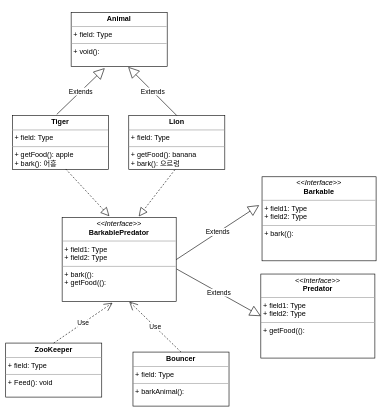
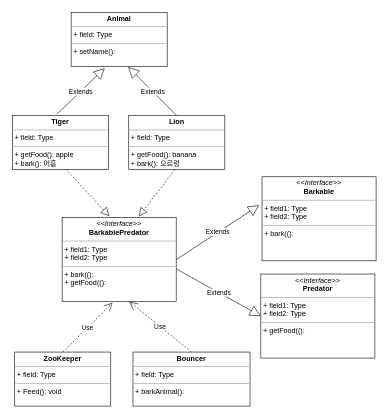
  <mxCell id="0" />
  <mxCell id="1" parent="0" />
  <mxCell id="2" value="&lt;p style=&quot;margin:0px;margin-top:4px;text-align:center;&quot;&gt;&lt;i&gt;&amp;lt;&amp;lt;Interface&amp;gt;&amp;gt;&lt;/i&gt;&lt;br&gt;&lt;b&gt;Predator&lt;/b&gt;&lt;/p&gt;&lt;hr size=&quot;1&quot;&gt;&lt;p style=&quot;margin:0px;margin-left:4px;&quot;&gt;+ field1: Type&lt;br&gt;+ field2: Type&lt;/p&gt;&lt;hr size=&quot;1&quot;&gt;&lt;p style=&quot;margin:0px;margin-left:4px;&quot;&gt;+ getFood(():&amp;nbsp;&lt;br&gt;&lt;br&gt;&lt;/p&gt;" style="verticalAlign=top;align=left;overflow=fill;fontSize=12;fontFamily=Helvetica;html=1;fillColor=none;" vertex="1" parent="1"><mxGeometry x="434" y="456" width="190" height="140" as="geometry" /></mxCell>
  <mxCell id="3" value="&lt;p style=&quot;margin:0px;margin-top:4px;text-align:center;&quot;&gt;&lt;b&gt;Tiger&lt;/b&gt;&lt;/p&gt;&lt;hr size=&quot;1&quot;&gt;&lt;p style=&quot;margin:0px;margin-left:4px;&quot;&gt;+ field: Type&lt;/p&gt;&lt;hr size=&quot;1&quot;&gt;&lt;p style=&quot;margin:0px;margin-left:4px;&quot;&gt;+ getFood(): apple&lt;/p&gt;&lt;p style=&quot;margin:0px;margin-left:4px;&quot;&gt;+ bark(): 어흥&lt;br&gt;&lt;/p&gt;&lt;p style=&quot;margin:0px;margin-left:4px;&quot;&gt;&lt;br&gt;&lt;/p&gt;" style="verticalAlign=top;align=left;overflow=fill;fontSize=12;fontFamily=Helvetica;html=1;fillColor=none;" vertex="1" parent="1"><mxGeometry x="20" y="192" width="160" height="90" as="geometry" /></mxCell>
- <mxCell id="4" value="&lt;p style=&quot;margin:0px;margin-top:4px;text-align:center;&quot;&gt;&lt;b&gt;Animal&lt;/b&gt;&lt;/p&gt;&lt;hr size=&quot;1&quot;&gt;&lt;p style=&quot;margin:0px;margin-left:4px;&quot;&gt;+ field: Type&lt;/p&gt;&lt;hr size=&quot;1&quot;&gt;&lt;p style=&quot;margin:0px;margin-left:4px;&quot;&gt;+ void():&amp;nbsp;&lt;/p&gt;" style="verticalAlign=top;align=left;overflow=fill;fontSize=12;fontFamily=Helvetica;html=1;fillColor=none;" vertex="1" parent="1"><mxGeometry x="118" y="20" width="160" height="90" as="geometry" /></mxCell>
+ <mxCell id="4" value="&lt;p style=&quot;margin:0px;margin-top:4px;text-align:center;&quot;&gt;&lt;b&gt;Animal&lt;/b&gt;&lt;/p&gt;&lt;hr size=&quot;1&quot;&gt;&lt;p style=&quot;margin:0px;margin-left:4px;&quot;&gt;+ field: Type&lt;/p&gt;&lt;hr size=&quot;1&quot;&gt;&lt;p style=&quot;margin:0px;margin-left:4px;&quot;&gt;+ setName():&amp;nbsp;&lt;/p&gt;" style="verticalAlign=top;align=left;overflow=fill;fontSize=12;fontFamily=Helvetica;html=1;fillColor=none;" vertex="1" parent="1"><mxGeometry x="118" y="20" width="160" height="90" as="geometry" /></mxCell>
  <mxCell id="5" value="&lt;p style=&quot;margin:0px;margin-top:4px;text-align:center;&quot;&gt;&lt;b&gt;Lion&lt;/b&gt;&lt;/p&gt;&lt;hr size=&quot;1&quot;&gt;&lt;p style=&quot;margin:0px;margin-left:4px;&quot;&gt;+ field: Type&lt;/p&gt;&lt;hr size=&quot;1&quot;&gt;&lt;p style=&quot;margin:0px;margin-left:4px;&quot;&gt;+ getFood(): banana&lt;/p&gt;&lt;p style=&quot;margin:0px;margin-left:4px;&quot;&gt;+ bark(): 으르렁&lt;br&gt;&lt;/p&gt;" style="verticalAlign=top;align=left;overflow=fill;fontSize=12;fontFamily=Helvetica;html=1;fillColor=none;" vertex="1" parent="1"><mxGeometry x="214" y="192" width="160" height="90" as="geometry" /></mxCell>
  <mxCell id="6" value="Extends" style="endArrow=block;endSize=16;endFill=0;html=1;rounded=0;exitX=0.463;exitY=-0.022;exitDx=0;exitDy=0;exitPerimeter=0;" edge="1" parent="1" source="3"><mxGeometry width="160" relative="1" as="geometry"><mxPoint x="21" y="137" as="sourcePoint" /><mxPoint x="174" y="113" as="targetPoint" /></mxGeometry></mxCell>
  <mxCell id="7" value="Extends" style="endArrow=block;endSize=16;endFill=0;html=1;rounded=0;exitX=0.5;exitY=0;exitDx=0;exitDy=0;" edge="1" parent="1" source="5"><mxGeometry width="160" relative="1" as="geometry"><mxPoint x="92.08" y="203.02" as="sourcePoint" /><mxPoint x="213" y="111" as="targetPoint" /></mxGeometry></mxCell>
- <mxCell id="8" value="&lt;p style=&quot;margin:0px;margin-top:4px;text-align:center;&quot;&gt;&lt;b&gt;ZooKeeper&lt;/b&gt;&lt;/p&gt;&lt;hr size=&quot;1&quot;&gt;&lt;p style=&quot;margin:0px;margin-left:4px;&quot;&gt;+ field: Type&lt;/p&gt;&lt;hr size=&quot;1&quot;&gt;&lt;p style=&quot;margin:0px;margin-left:4px;&quot;&gt;+ Feed(): void&lt;/p&gt;" style="verticalAlign=top;align=left;overflow=fill;fontSize=12;fontFamily=Helvetica;html=1;fillColor=none;" vertex="1" parent="1"><mxGeometry x="9" y="571" width="160" height="90" as="geometry" /></mxCell>
+ <mxCell id="8" value="&lt;p style=&quot;margin:0px;margin-top:4px;text-align:center;&quot;&gt;&lt;b&gt;ZooKeeper&lt;/b&gt;&lt;/p&gt;&lt;hr size=&quot;1&quot;&gt;&lt;p style=&quot;margin:0px;margin-left:4px;&quot;&gt;+ field: Type&lt;/p&gt;&lt;hr size=&quot;1&quot;&gt;&lt;p style=&quot;margin:0px;margin-left:4px;&quot;&gt;+ Feed(): void&lt;/p&gt;" style="verticalAlign=top;align=left;overflow=fill;fontSize=12;fontFamily=Helvetica;html=1;fillColor=none;" vertex="1" parent="1"><mxGeometry x="24" y="586" width="160" height="90" as="geometry" /></mxCell>
  <mxCell id="9" value="Use" style="endArrow=open;endSize=12;dashed=1;html=1;rounded=0;exitX=0.5;exitY=0;exitDx=0;exitDy=0;entryX=0.442;entryY=1.014;entryDx=0;entryDy=0;entryPerimeter=0;" edge="1" parent="1" source="8" target="15"><mxGeometry width="160" relative="1" as="geometry"><mxPoint x="386" y="247" as="sourcePoint" /><mxPoint x="134" y="759" as="targetPoint" /></mxGeometry></mxCell>
- <mxCell id="10" value="&lt;p style=&quot;margin:0px;margin-top:4px;text-align:center;&quot;&gt;&lt;b&gt;Bouncer&lt;/b&gt;&lt;/p&gt;&lt;hr size=&quot;1&quot;&gt;&lt;p style=&quot;margin:0px;margin-left:4px;&quot;&gt;+ field: Type&lt;/p&gt;&lt;hr size=&quot;1&quot;&gt;&lt;p style=&quot;margin:0px;margin-left:4px;&quot;&gt;+ barkAnimal():&amp;nbsp;&lt;/p&gt;" style="verticalAlign=top;align=left;overflow=fill;fontSize=12;fontFamily=Helvetica;html=1;fillColor=none;" vertex="1" parent="1"><mxGeometry x="221" y="586" width="160" height="90" as="geometry" /></mxCell>
+ <mxCell id="10" value="&lt;p style=&quot;margin:0px;margin-top:4px;text-align:center;&quot;&gt;&lt;b&gt;Bouncer&lt;/b&gt;&lt;/p&gt;&lt;hr size=&quot;1&quot;&gt;&lt;p style=&quot;margin:0px;margin-left:4px;&quot;&gt;+ field: Type&lt;/p&gt;&lt;hr size=&quot;1&quot;&gt;&lt;p style=&quot;margin:0px;margin-left:4px;&quot;&gt;+ barkAnimal():&amp;nbsp;&lt;/p&gt;" style="verticalAlign=top;align=left;overflow=fill;fontSize=12;fontFamily=Helvetica;html=1;fillColor=none;" vertex="1" parent="1"><mxGeometry x="221" y="586" width="195" height="90" as="geometry" /></mxCell>
  <mxCell id="11" value="&lt;p style=&quot;margin:0px;margin-top:4px;text-align:center;&quot;&gt;&lt;i&gt;&amp;lt;&amp;lt;Interface&amp;gt;&amp;gt;&lt;/i&gt;&lt;br&gt;&lt;b&gt;Barkable&lt;/b&gt;&lt;/p&gt;&lt;hr size=&quot;1&quot;&gt;&lt;p style=&quot;margin:0px;margin-left:4px;&quot;&gt;+ field1: Type&lt;br&gt;+ field2: Type&lt;/p&gt;&lt;hr size=&quot;1&quot;&gt;&lt;p style=&quot;margin:0px;margin-left:4px;&quot;&gt;+ bark(():&amp;nbsp;&lt;br&gt;&lt;br&gt;&lt;/p&gt;" style="verticalAlign=top;align=left;overflow=fill;fontSize=12;fontFamily=Helvetica;html=1;fillColor=none;" vertex="1" parent="1"><mxGeometry x="436" y="294" width="190" height="140" as="geometry" /></mxCell>
  <mxCell id="12" value="Use" style="endArrow=open;endSize=12;dashed=1;html=1;rounded=0;exitX=0.5;exitY=0;exitDx=0;exitDy=0;entryX=0.589;entryY=1;entryDx=0;entryDy=0;entryPerimeter=0;" edge="1" parent="1" source="10" target="15"><mxGeometry width="160" relative="1" as="geometry"><mxPoint x="371.02" y="558" as="sourcePoint" /><mxPoint x="252.98" y="559.103" as="targetPoint" /></mxGeometry></mxCell>
  <mxCell id="13" value="" style="endArrow=block;dashed=1;endFill=0;endSize=12;html=1;rounded=0;exitX=0.556;exitY=0.989;exitDx=0;exitDy=0;exitPerimeter=0;entryX=0.414;entryY=-0.017;entryDx=0;entryDy=0;entryPerimeter=0;" edge="1" parent="1" source="3" target="15"><mxGeometry width="160" relative="1" as="geometry"><mxPoint x="113" y="294" as="sourcePoint" /><mxPoint x="184" y="393" as="targetPoint" /></mxGeometry></mxCell>
  <mxCell id="14" value="" style="endArrow=block;dashed=1;endFill=0;endSize=12;html=1;rounded=0;exitX=0.556;exitY=0.989;exitDx=0;exitDy=0;exitPerimeter=0;entryX=0.672;entryY=-0.014;entryDx=0;entryDy=0;entryPerimeter=0;" edge="1" parent="1" target="15"><mxGeometry width="160" relative="1" as="geometry"><mxPoint x="291" y="282" as="sourcePoint" /><mxPoint x="310" y="373" as="targetPoint" /></mxGeometry></mxCell>
  <mxCell id="15" value="&lt;p style=&quot;margin:0px;margin-top:4px;text-align:center;&quot;&gt;&lt;i&gt;&amp;lt;&amp;lt;Interface&amp;gt;&amp;gt;&lt;/i&gt;&lt;br&gt;&lt;b&gt;BarkablePredator&lt;/b&gt;&lt;/p&gt;&lt;hr size=&quot;1&quot;&gt;&lt;p style=&quot;margin:0px;margin-left:4px;&quot;&gt;+ field1: Type&lt;br&gt;+ field2: Type&lt;/p&gt;&lt;hr size=&quot;1&quot;&gt;&lt;p style=&quot;margin:0px;margin-left:4px;&quot;&gt;+ bark(():&amp;nbsp;&lt;/p&gt;&lt;p style=&quot;margin:0px;margin-left:4px;&quot;&gt;+ getFood(():&amp;nbsp;&lt;br&gt;&lt;/p&gt;" style="verticalAlign=top;align=left;overflow=fill;fontSize=12;fontFamily=Helvetica;html=1;fillColor=none;" vertex="1" parent="1"><mxGeometry x="103" y="362" width="190" height="140" as="geometry" /></mxCell>
  <mxCell id="16" value="Extends" style="endArrow=block;endSize=16;endFill=0;html=1;rounded=0;exitX=1;exitY=0.5;exitDx=0;exitDy=0;entryX=-0.025;entryY=0.338;entryDx=0;entryDy=0;entryPerimeter=0;" edge="1" parent="1" source="15" target="11"><mxGeometry width="160" relative="1" as="geometry"><mxPoint x="26" y="599.02" as="sourcePoint" /><mxPoint x="105.92" y="522" as="targetPoint" /></mxGeometry></mxCell>
  <mxCell id="17" value="Extends" style="endArrow=block;endSize=16;endFill=0;html=1;rounded=0;entryX=0;entryY=0.5;entryDx=0;entryDy=0;exitX=1.004;exitY=0.612;exitDx=0;exitDy=0;exitPerimeter=0;" edge="1" parent="1" source="15" target="2"><mxGeometry width="160" relative="1" as="geometry"><mxPoint x="307" y="498" as="sourcePoint" /><mxPoint x="301.92" y="520" as="targetPoint" /></mxGeometry></mxCell>
